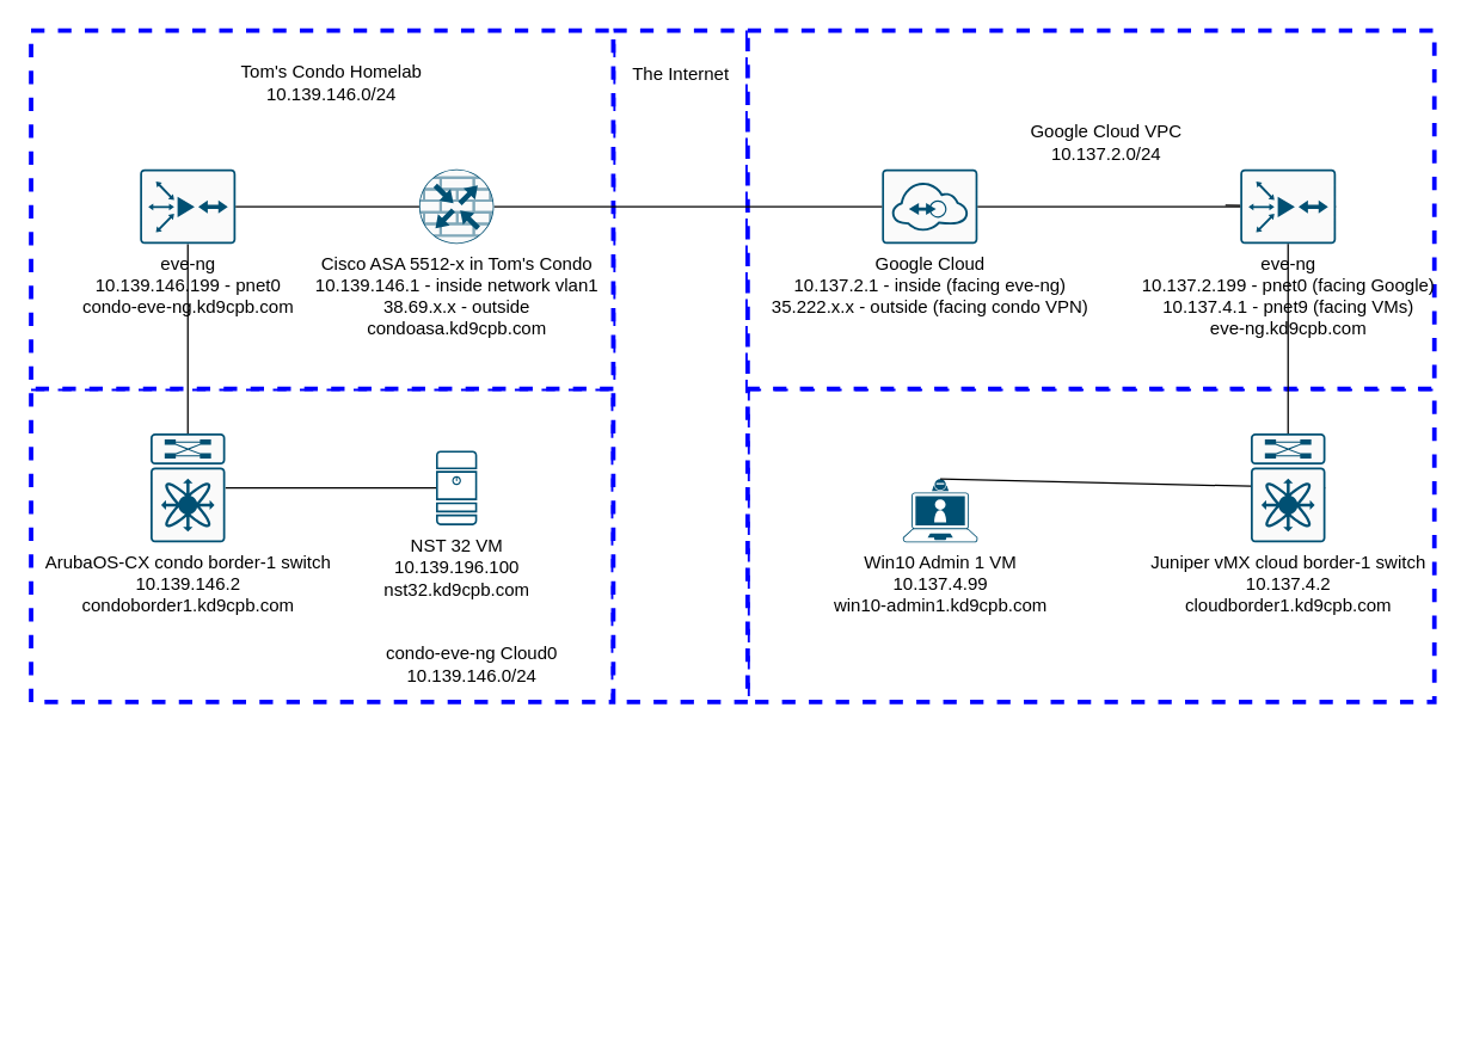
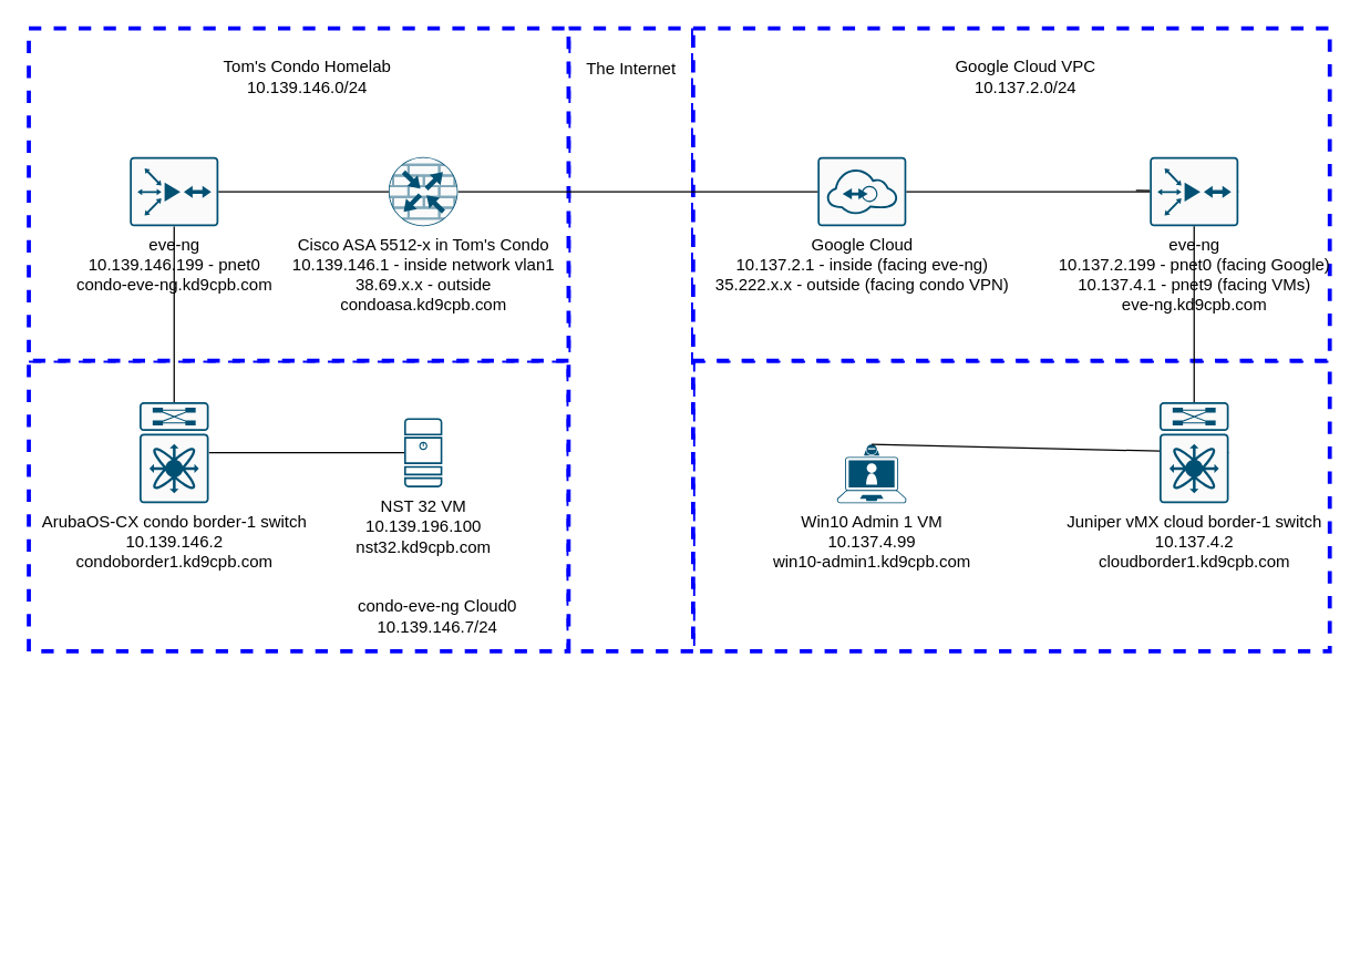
  <mxCell id="0" />
  <mxCell id="1" parent="0" />
  <mxCell id="2" value="" style="whiteSpace=wrap;html=1;dashed=1;strokeWidth=3;strokeColor=#0000FF;" parent="1" vertex="1"><mxGeometry x="20" y="260" width="390" height="210" as="geometry" /></mxCell>
  <mxCell id="3" value="" style="whiteSpace=wrap;html=1;dashed=1;strokeWidth=3;strokeColor=#0000FF;" parent="1" vertex="1"><mxGeometry x="500" y="260" width="460" height="210" as="geometry" /></mxCell>
  <mxCell id="4" value="" style="whiteSpace=wrap;html=1;dashed=1;strokeWidth=3;strokeColor=#0000FF;" parent="1" vertex="1"><mxGeometry x="410" y="20" width="90" height="450" as="geometry" /></mxCell>
  <mxCell id="5" value="" style="whiteSpace=wrap;html=1;dashed=1;strokeWidth=3;strokeColor=#0000FF;" parent="1" vertex="1"><mxGeometry x="500" y="20" width="460" height="240" as="geometry" /></mxCell>
  <mxCell id="6" value="" style="whiteSpace=wrap;html=1;dashed=1;strokeWidth=3;strokeColor=#0000FF;" parent="1" vertex="1"><mxGeometry x="20" y="20" width="390" height="240" as="geometry" /></mxCell>
  <mxCell id="7" value="Win10 Admin 1 VM&lt;br&gt;10.137.4.99&lt;br&gt;win10-admin1.kd9cpb.com" style="points=[[0.13,0.225,0],[0.5,0,0],[0.87,0.225,0],[0.885,0.5,0],[0.985,0.99,0],[0.5,1,0],[0.015,0.99,0],[0.115,0.5,0]];verticalLabelPosition=bottom;html=1;verticalAlign=top;aspect=fixed;align=center;pointerEvents=1;shape=mxgraph.cisco19.laptop_video_client;fillColor=#005073;strokeColor=none;" parent="1" vertex="1"><mxGeometry x="604" y="320.5" width="50" height="42.5" as="geometry" /></mxCell>
  <mxCell id="8" style="rounded=0;orthogonalLoop=1;jettySize=auto;html=1;exitX=1;exitY=0.5;exitDx=0;exitDy=0;exitPerimeter=0;entryX=0.5;entryY=0;entryDx=0;entryDy=0;entryPerimeter=0;endArrow=none;endFill=0;" parent="1" source="9" target="7" edge="1"><mxGeometry relative="1" as="geometry" /></mxCell>
  <mxCell id="9" value="Juniper vMX cloud border-1 switch&lt;br&gt;10.137.4.2&lt;br&gt;cloudborder1.kd9cpb.com" style="points=[[0.015,0.015,0],[0.985,0.015,0],[0.985,0.985,0],[0.015,0.985,0],[0.25,0,0],[0.5,0,0],[0.75,0,0],[1,0.25,0],[1,0.5,0],[1,0.75,0],[0.75,1,0],[0.5,1,0],[0.25,1,0],[0,0.75,0],[0,0.5,0],[0,0.25,0]];verticalLabelPosition=bottom;html=1;verticalAlign=top;aspect=fixed;align=center;pointerEvents=1;shape=mxgraph.cisco19.rect;prIcon=nexus_7k;fillColor=#FAFAFA;strokeColor=#005073;" parent="1" vertex="1"><mxGeometry x="837" y="290" width="50" height="73" as="geometry" /></mxCell>
  <mxCell id="10" style="rounded=0;orthogonalLoop=1;jettySize=auto;html=1;exitX=1;exitY=0.5;exitDx=0;exitDy=0;exitPerimeter=0;endArrow=none;endFill=0;" parent="1" source="21" edge="1"><mxGeometry relative="1" as="geometry"><mxPoint x="820" y="137" as="targetPoint" /></mxGeometry></mxCell>
  <mxCell id="11" value="Google Cloud&lt;br&gt;10.137.2.1 - inside (facing eve-ng)&lt;br&gt;35.222.x.x - outside (facing condo VPN)" style="points=[[0.015,0.015,0],[0.985,0.015,0],[0.985,0.985,0],[0.015,0.985,0],[0.25,0,0],[0.5,0,0],[0.75,0,0],[1,0.25,0],[1,0.5,0],[1,0.75,0],[0.75,1,0],[0.5,1,0],[0.25,1,0],[0,0.75,0],[0,0.5,0],[0,0.25,0]];verticalLabelPosition=bottom;html=1;verticalAlign=top;aspect=fixed;align=center;pointerEvents=1;shape=mxgraph.cisco19.rect;prIcon=nexus_1010;fillColor=#FAFAFA;strokeColor=#005073;" parent="1" vertex="1"><mxGeometry x="590" y="113" width="64" height="50" as="geometry" /></mxCell>
  <mxCell id="12" style="edgeStyle=orthogonalEdgeStyle;rounded=0;orthogonalLoop=1;jettySize=auto;html=1;exitX=1;exitY=0.5;exitDx=0;exitDy=0;exitPerimeter=0;entryX=0;entryY=0.5;entryDx=0;entryDy=0;entryPerimeter=0;endArrow=none;endFill=0;" parent="1" source="14" target="11" edge="1"><mxGeometry relative="1" as="geometry" /></mxCell>
  <mxCell id="13" style="edgeStyle=none;rounded=0;orthogonalLoop=1;jettySize=auto;html=1;entryX=0.5;entryY=0;entryDx=0;entryDy=0;entryPerimeter=0;endArrow=none;endFill=0;" parent="1" source="24" target="16" edge="1"><mxGeometry relative="1" as="geometry" /></mxCell>
  <mxCell id="14" value="Cisco ASA 5512-x in Tom's Condo&lt;br&gt;10.139.146.1 - inside network vlan1&lt;br&gt;38.69.x.x - outside&lt;br&gt;condoasa.kd9cpb.com" style="points=[[0.5,0,0],[1,0.5,0],[0.5,1,0],[0,0.5,0],[0.145,0.145,0],[0.856,0.145,0],[0.855,0.856,0],[0.145,0.855,0]];verticalLabelPosition=bottom;html=1;verticalAlign=top;aspect=fixed;align=center;pointerEvents=1;shape=mxgraph.cisco19.rect;prIcon=router_with_firewall;fillColor=#FAFAFA;strokeColor=#005073;" parent="1" vertex="1"><mxGeometry x="280" y="113" width="50" height="50" as="geometry" /></mxCell>
  <mxCell id="15" style="edgeStyle=none;rounded=0;orthogonalLoop=1;jettySize=auto;html=1;exitX=1;exitY=0.5;exitDx=0;exitDy=0;exitPerimeter=0;entryX=0;entryY=0.5;entryDx=0;entryDy=0;entryPerimeter=0;endArrow=none;endFill=0;" parent="1" source="16" edge="1" target="27"><mxGeometry relative="1" as="geometry"><mxPoint x="285" y="427.5" as="targetPoint" /></mxGeometry></mxCell>
  <mxCell id="16" value="ArubaOS-CX condo border-1 switch&lt;br&gt;10.139.146.2&lt;br&gt;condoborder1.kd9cpb.com" style="points=[[0.015,0.015,0],[0.985,0.015,0],[0.985,0.985,0],[0.015,0.985,0],[0.25,0,0],[0.5,0,0],[0.75,0,0],[1,0.25,0],[1,0.5,0],[1,0.75,0],[0.75,1,0],[0.5,1,0],[0.25,1,0],[0,0.75,0],[0,0.5,0],[0,0.25,0]];verticalLabelPosition=bottom;html=1;verticalAlign=top;aspect=fixed;align=center;pointerEvents=1;shape=mxgraph.cisco19.rect;prIcon=nexus_7k;fillColor=#FAFAFA;strokeColor=#005073;" parent="1" vertex="1"><mxGeometry x="100" y="290" width="50" height="73" as="geometry" /></mxCell>
  <mxCell id="17" style="edgeStyle=orthogonalEdgeStyle;rounded=0;orthogonalLoop=1;jettySize=auto;html=1;exitX=0.5;exitY=1;exitDx=0;exitDy=0;exitPerimeter=0;" parent="1" edge="1"><mxGeometry relative="1" as="geometry"><mxPoint x="50" y="682.5" as="sourcePoint" /><mxPoint x="50" y="682.5" as="targetPoint" /></mxGeometry></mxCell>
- <mxCell id="18" value="Google Cloud VPC&lt;br&gt;10.137.2.0/24" style="text;html=1;align=center;verticalAlign=middle;resizable=0;points=[];autosize=1;" parent="1" vertex="1"><mxGeometry x="680" y="80" width="120" height="30" as="geometry" /></mxCell>
+ <mxCell id="18" value="Google Cloud VPC&lt;br&gt;10.137.2.0/24" style="text;html=1;align=center;verticalAlign=middle;resizable=0;points=[];autosize=1;" parent="1" vertex="1"><mxGeometry x="680" y="40" width="120" height="30" as="geometry" /></mxCell>
  <mxCell id="19" value="The Internet" style="text;html=1;align=center;verticalAlign=middle;resizable=0;points=[];autosize=1;" parent="1" vertex="1"><mxGeometry x="415" y="40" width="80" height="20" as="geometry" /></mxCell>
  <mxCell id="20" value="Tom's Condo Homelab&lt;br&gt;10.139.146.0/24" style="text;html=1;align=center;verticalAlign=middle;resizable=0;points=[];autosize=1;" parent="1" vertex="1"><mxGeometry x="151.25" y="40" width="140" height="30" as="geometry" /></mxCell>
  <mxCell id="21" value="eve-ng&lt;br&gt;10.137.2.199 - pnet0 (facing Google)&lt;br&gt;10.137.4.1 - pnet9 (facing VMs)&lt;br&gt;eve-ng.kd9cpb.com" style="points=[[0.015,0.015,0],[0.985,0.015,0],[0.985,0.985,0],[0.015,0.985,0],[0.25,0,0],[0.5,0,0],[0.75,0,0],[1,0.25,0],[1,0.5,0],[1,0.75,0],[0.75,1,0],[0.5,1,0],[0.25,1,0],[0,0.75,0],[0,0.5,0],[0,0.25,0]];verticalLabelPosition=bottom;html=1;verticalAlign=top;aspect=fixed;align=center;pointerEvents=1;shape=mxgraph.cisco19.rect;prIcon=router_with_firewall2;fillColor=#FAFAFA;strokeColor=#005073;" parent="1" vertex="1"><mxGeometry x="830" y="113" width="64" height="50" as="geometry" /></mxCell>
  <mxCell id="22" style="rounded=0;orthogonalLoop=1;jettySize=auto;html=1;exitX=1;exitY=0.5;exitDx=0;exitDy=0;exitPerimeter=0;endArrow=none;endFill=0;" parent="1" source="11" target="21" edge="1"><mxGeometry relative="1" as="geometry"><mxPoint x="654" y="138" as="sourcePoint" /><mxPoint x="820" y="137" as="targetPoint" /></mxGeometry></mxCell>
  <mxCell id="23" style="rounded=0;orthogonalLoop=1;jettySize=auto;html=1;exitX=0.5;exitY=1;exitDx=0;exitDy=0;exitPerimeter=0;endArrow=none;endFill=0;entryX=0.5;entryY=0;entryDx=0;entryDy=0;entryPerimeter=0;" parent="1" source="21" target="9" edge="1"><mxGeometry relative="1" as="geometry"><mxPoint x="664" y="148" as="sourcePoint" /><mxPoint x="840" y="148" as="targetPoint" /></mxGeometry></mxCell>
  <mxCell id="24" value="eve-ng&lt;br&gt;10.139.146.199 - pnet0&lt;br&gt;condo-eve-ng.kd9cpb.com" style="points=[[0.015,0.015,0],[0.985,0.015,0],[0.985,0.985,0],[0.015,0.985,0],[0.25,0,0],[0.5,0,0],[0.75,0,0],[1,0.25,0],[1,0.5,0],[1,0.75,0],[0.75,1,0],[0.5,1,0],[0.25,1,0],[0,0.75,0],[0,0.5,0],[0,0.25,0]];verticalLabelPosition=bottom;html=1;verticalAlign=top;aspect=fixed;align=center;pointerEvents=1;shape=mxgraph.cisco19.rect;prIcon=router_with_firewall2;fillColor=#FAFAFA;strokeColor=#005073;" parent="1" vertex="1"><mxGeometry x="93" y="113" width="64" height="50" as="geometry" /></mxCell>
- <mxCell id="25" value="condo-eve-ng Cloud0&lt;br&gt;10.139.146.0/24" style="text;html=1;align=center;verticalAlign=middle;resizable=0;points=[];autosize=1;" parent="1" vertex="1"><mxGeometry x="250" y="430" width="130" height="30" as="geometry" /></mxCell>
+ <mxCell id="25" value="condo-eve-ng Cloud0&lt;br&gt;10.139.146.7/24" style="text;html=1;align=center;verticalAlign=middle;resizable=0;points=[];autosize=1;" parent="1" vertex="1"><mxGeometry x="250" y="430" width="130" height="30" as="geometry" /></mxCell>
  <mxCell id="26" style="edgeStyle=orthogonalEdgeStyle;rounded=0;orthogonalLoop=1;jettySize=auto;html=1;exitX=1;exitY=0.5;exitDx=0;exitDy=0;exitPerimeter=0;entryX=0;entryY=0.5;entryDx=0;entryDy=0;entryPerimeter=0;endArrow=none;endFill=0;" parent="1" source="24" target="14" edge="1"><mxGeometry relative="1" as="geometry"><mxPoint x="340" y="148" as="sourcePoint" /><mxPoint x="600" y="148" as="targetPoint" /></mxGeometry></mxCell>
  <mxCell id="27" value="NST 32 VM&lt;br&gt;10.139.196.100&lt;br&gt;nst32.kd9cpb.com" style="points=[[0.015,0.015,0],[0.985,0.015,0],[0.985,0.985,0],[0.015,0.985,0],[0.25,0,0],[0.5,0,0],[0.75,0,0],[1,0.25,0],[1,0.5,0],[1,0.75,0],[0.75,1,0],[0.5,1,0],[0.25,1,0],[0,0.75,0],[0,0.5,0],[0,0.25,0]];verticalLabelPosition=bottom;html=1;verticalAlign=top;aspect=fixed;align=center;pointerEvents=1;shape=mxgraph.cisco19.server;fillColor=#005073;strokeColor=none;" parent="1" vertex="1"><mxGeometry x="291.25" y="301.5" width="27.5" height="50" as="geometry" /></mxCell>
